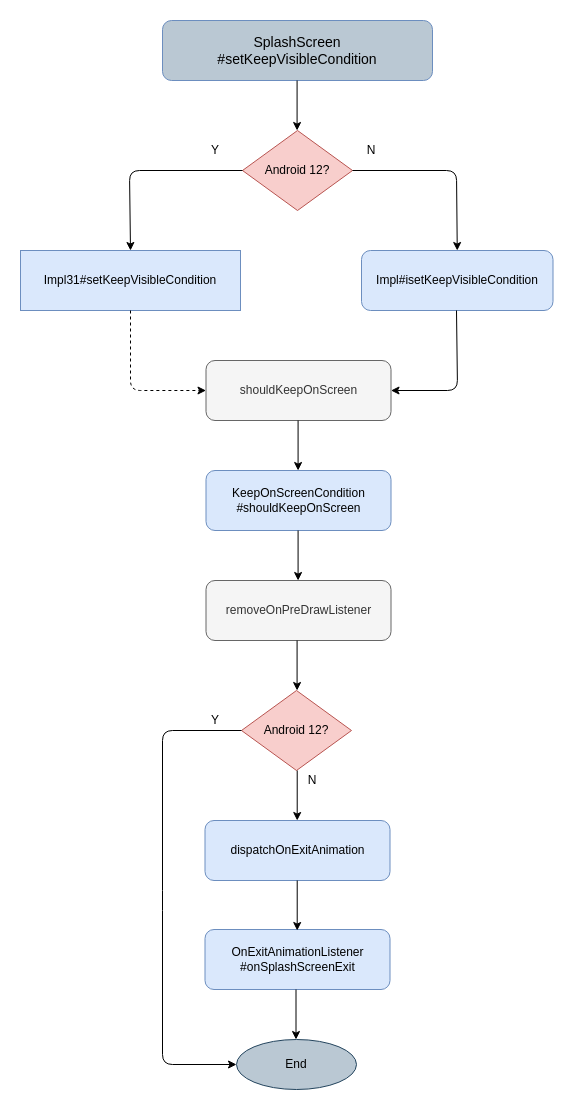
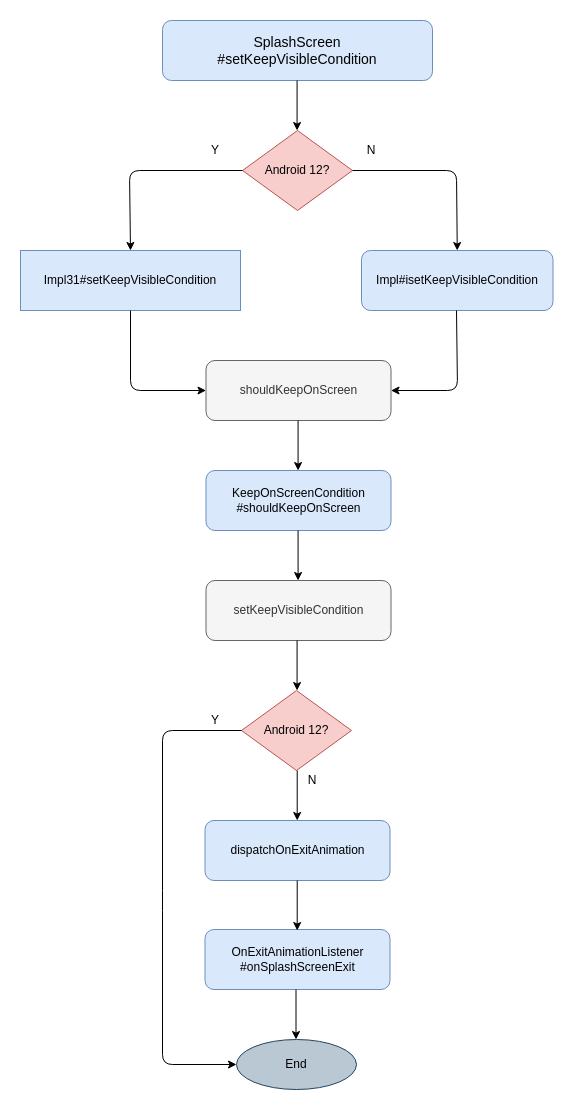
  <mxCell id="0" />
  <mxCell id="1" parent="0" />
- <mxCell id="2" value="&lt;div&gt;&lt;font style=&quot;font-size: 14px&quot;&gt;SplashScreen&lt;/font&gt;&lt;/div&gt;&lt;div&gt;&lt;font style=&quot;font-size: 14px&quot;&gt;#&lt;/font&gt;&lt;span style=&quot;font-size: 14px&quot;&gt;setKeepVisibleCondition&lt;/span&gt;&lt;/div&gt;" style="rounded=1;whiteSpace=wrap;html=1;fillColor=#bac8d3;strokeColor=#6c8ebf;align=center;" parent="1" vertex="1"><mxGeometry x="162" y="20" width="270" height="60" as="geometry" /></mxCell>
+ <mxCell id="2" value="&lt;div&gt;&lt;font style=&quot;font-size: 14px&quot;&gt;SplashScreen&lt;/font&gt;&lt;/div&gt;&lt;div&gt;&lt;font style=&quot;font-size: 14px&quot;&gt;#&lt;/font&gt;&lt;span style=&quot;font-size: 14px&quot;&gt;setKeepVisibleCondition&lt;/span&gt;&lt;/div&gt;" style="rounded=1;whiteSpace=wrap;html=1;fillColor=#dae8fc;strokeColor=#6c8ebf;align=center;" parent="1" vertex="1"><mxGeometry x="162" y="20" width="270" height="60" as="geometry" /></mxCell>
  <mxCell id="3" value="Impl31#setKeepVisibleCondition" style="whiteSpace=wrap;html=1;fillColor=#dae8fc;strokeColor=#6c8ebf;rounded=0;" parent="1" vertex="1"><mxGeometry x="20" y="250" width="220" height="60" as="geometry" /></mxCell>
  <mxCell id="4" value="Android 12?" style="rhombus;whiteSpace=wrap;html=1;fillColor=#f8cecc;strokeColor=#b85450;" parent="1" vertex="1"><mxGeometry x="242" y="130" width="110" height="80" as="geometry" /></mxCell>
  <mxCell id="5" value="" style="endArrow=classic;html=1;exitX=0.5;exitY=1;exitDx=0;exitDy=0;" parent="1" edge="1"><mxGeometry width="50" height="50" relative="1" as="geometry"><mxPoint x="296.58" y="80" as="sourcePoint" /><mxPoint x="296.58" y="130" as="targetPoint" /></mxGeometry></mxCell>
  <mxCell id="6" value="Y" style="text;html=1;strokeColor=none;fillColor=none;align=center;verticalAlign=middle;whiteSpace=wrap;rounded=0;" parent="1" vertex="1"><mxGeometry x="194.5" y="140" width="40" height="20" as="geometry" /></mxCell>
  <mxCell id="7" value="N" style="text;html=1;strokeColor=none;fillColor=none;align=center;verticalAlign=middle;whiteSpace=wrap;rounded=0;" parent="1" vertex="1"><mxGeometry x="350.5" y="140" width="40" height="20" as="geometry" /></mxCell>
  <mxCell id="8" value="Impl#isetKeepVisibleCondition" style="rounded=1;whiteSpace=wrap;html=1;fillColor=#dae8fc;strokeColor=#6c8ebf;" parent="1" vertex="1"><mxGeometry x="361" y="250" width="191.5" height="60" as="geometry" /></mxCell>
  <mxCell id="9" value="shouldKeepOnScreen" style="rounded=1;whiteSpace=wrap;html=1;fillColor=#f5f5f5;strokeColor=#666666;fontColor=#333333;" parent="1" vertex="1"><mxGeometry x="205.5" y="360" width="185" height="60" as="geometry" /></mxCell>
  <mxCell id="10" value="KeepOnScreenCondition&lt;br&gt;#shouldKeepOnScreen" style="rounded=1;whiteSpace=wrap;html=1;fillColor=#dae8fc;strokeColor=#6c8ebf;" parent="1" vertex="1"><mxGeometry x="205.5" y="470" width="185" height="60" as="geometry" /></mxCell>
  <mxCell id="11" value="" style="endArrow=classic;html=1;exitX=0;exitY=0.5;exitDx=0;exitDy=0;entryX=0.5;entryY=0;entryDx=0;entryDy=0;" parent="1" source="4" target="3" edge="1"><mxGeometry width="50" height="50" relative="1" as="geometry"><mxPoint x="552" y="145" as="sourcePoint" /><mxPoint x="129" y="218" as="targetPoint" /><Array as="points"><mxPoint x="129" y="170" /></Array></mxGeometry></mxCell>
- <mxCell id="12" value="" style="endArrow=classic;html=1;exitX=0.5;exitY=1;exitDx=0;exitDy=0;entryX=0;entryY=0.5;entryDx=0;entryDy=0;dashed=1;" parent="1" source="3" target="9" edge="1"><mxGeometry width="50" height="50" relative="1" as="geometry"><mxPoint x="242" y="180" as="sourcePoint" /><mxPoint x="282" y="380" as="targetPoint" /><Array as="points"><mxPoint x="130" y="390" /></Array></mxGeometry></mxCell>
+ <mxCell id="12" value="" style="endArrow=classic;html=1;exitX=0.5;exitY=1;exitDx=0;exitDy=0;entryX=0;entryY=0.5;entryDx=0;entryDy=0;" parent="1" source="3" target="9" edge="1"><mxGeometry width="50" height="50" relative="1" as="geometry"><mxPoint x="242" y="180" as="sourcePoint" /><mxPoint x="282" y="380" as="targetPoint" /><Array as="points"><mxPoint x="130" y="390" /></Array></mxGeometry></mxCell>
  <mxCell id="13" value="" style="endArrow=classic;html=1;exitX=0.5;exitY=1;exitDx=0;exitDy=0;entryX=1;entryY=0.5;entryDx=0;entryDy=0;" parent="1" target="9" edge="1"><mxGeometry width="50" height="50" relative="1" as="geometry"><mxPoint x="456" y="310" as="sourcePoint" /><mxPoint x="508.5" y="405" as="targetPoint" /><Array as="points"><mxPoint x="457" y="390" /></Array></mxGeometry></mxCell>
  <mxCell id="14" value="" style="endArrow=classic;html=1;exitX=0.5;exitY=1;exitDx=0;exitDy=0;" parent="1" edge="1"><mxGeometry width="50" height="50" relative="1" as="geometry"><mxPoint x="297.58" y="420" as="sourcePoint" /><mxPoint x="297.58" y="470" as="targetPoint" /></mxGeometry></mxCell>
- <mxCell id="15" value="removeOnPreDrawListener" style="rounded=1;whiteSpace=wrap;html=1;fillColor=#f5f5f5;strokeColor=#666666;fontColor=#333333;" parent="1" vertex="1"><mxGeometry x="205.5" y="580" width="185" height="60" as="geometry" /></mxCell>
+ <mxCell id="15" value="setKeepVisibleCondition" style="rounded=1;whiteSpace=wrap;html=1;fillColor=#f5f5f5;strokeColor=#666666;fontColor=#333333;" parent="1" vertex="1"><mxGeometry x="205.5" y="580" width="185" height="60" as="geometry" /></mxCell>
  <mxCell id="16" value="" style="endArrow=classic;html=1;exitX=0.5;exitY=1;exitDx=0;exitDy=0;" parent="1" edge="1"><mxGeometry width="50" height="50" relative="1" as="geometry"><mxPoint x="297.58" y="530" as="sourcePoint" /><mxPoint x="297.58" y="580" as="targetPoint" /></mxGeometry></mxCell>
  <mxCell id="17" value="" style="endArrow=classic;html=1;exitX=1;exitY=0.5;exitDx=0;exitDy=0;entryX=0.5;entryY=0;entryDx=0;entryDy=0;" parent="1" source="4" target="8" edge="1"><mxGeometry width="50" height="50" relative="1" as="geometry"><mxPoint x="485" y="170" as="sourcePoint" /><mxPoint x="373" y="250" as="targetPoint" /><Array as="points"><mxPoint x="456" y="170" /></Array></mxGeometry></mxCell>
  <mxCell id="18" value="Android 12?" style="rhombus;whiteSpace=wrap;html=1;fillColor=#f8cecc;strokeColor=#b85450;" parent="1" vertex="1"><mxGeometry x="241" y="690" width="110" height="80" as="geometry" /></mxCell>
  <mxCell id="19" value="" style="endArrow=classic;html=1;exitX=0.5;exitY=1;exitDx=0;exitDy=0;" parent="1" edge="1"><mxGeometry width="50" height="50" relative="1" as="geometry"><mxPoint x="296.58" y="640" as="sourcePoint" /><mxPoint x="296.58" y="690" as="targetPoint" /></mxGeometry></mxCell>
  <mxCell id="20" value="N" style="text;html=1;strokeColor=none;fillColor=none;align=center;verticalAlign=middle;whiteSpace=wrap;rounded=0;" parent="1" vertex="1"><mxGeometry x="292" y="770" width="40" height="20" as="geometry" /></mxCell>
  <mxCell id="21" value="dispatchOnExitAnimation" style="rounded=1;whiteSpace=wrap;html=1;fillColor=#dae8fc;strokeColor=#6c8ebf;" parent="1" vertex="1"><mxGeometry x="204.5" y="820" width="185" height="60" as="geometry" /></mxCell>
  <mxCell id="22" value="OnExitAnimationListener&lt;br&gt;#onSplashScreenExit" style="rounded=1;whiteSpace=wrap;html=1;fillColor=#dae8fc;strokeColor=#6c8ebf;" parent="1" vertex="1"><mxGeometry x="204.5" y="929" width="185" height="60" as="geometry" /></mxCell>
  <mxCell id="23" value="" style="endArrow=classic;html=1;exitX=0.5;exitY=1;exitDx=0;exitDy=0;" parent="1" edge="1"><mxGeometry width="50" height="50" relative="1" as="geometry"><mxPoint x="296.71" y="770" as="sourcePoint" /><mxPoint x="296.71" y="820" as="targetPoint" /></mxGeometry></mxCell>
  <mxCell id="24" value="" style="endArrow=classic;html=1;exitX=0.5;exitY=1;exitDx=0;exitDy=0;" parent="1" edge="1"><mxGeometry width="50" height="50" relative="1" as="geometry"><mxPoint x="296.71" y="880" as="sourcePoint" /><mxPoint x="296.71" y="930" as="targetPoint" /></mxGeometry></mxCell>
  <mxCell id="25" value="End" style="ellipse;whiteSpace=wrap;html=1;fillColor=#bac8d3;strokeColor=#23445d;" parent="1" vertex="1"><mxGeometry x="236" y="1039" width="120" height="50" as="geometry" /></mxCell>
  <mxCell id="26" value="" style="endArrow=classic;html=1;exitX=0.5;exitY=1;exitDx=0;exitDy=0;" parent="1" edge="1"><mxGeometry width="50" height="50" relative="1" as="geometry"><mxPoint x="295.5" y="989" as="sourcePoint" /><mxPoint x="295.5" y="1039" as="targetPoint" /></mxGeometry></mxCell>
  <mxCell id="27" value="" style="endArrow=classic;html=1;exitX=0;exitY=0.5;exitDx=0;exitDy=0;entryX=0;entryY=0.5;entryDx=0;entryDy=0;" parent="1" target="25" edge="1"><mxGeometry width="50" height="50" relative="1" as="geometry"><mxPoint x="241" y="730" as="sourcePoint" /><mxPoint x="129" y="810" as="targetPoint" /><Array as="points"><mxPoint x="162" y="730" /><mxPoint x="162" y="900" /><mxPoint x="162" y="1064" /></Array></mxGeometry></mxCell>
  <mxCell id="28" value="Y" style="text;html=1;strokeColor=none;fillColor=none;align=center;verticalAlign=middle;whiteSpace=wrap;rounded=0;" parent="1" vertex="1"><mxGeometry x="194.5" y="710" width="40" height="20" as="geometry" /></mxCell>
